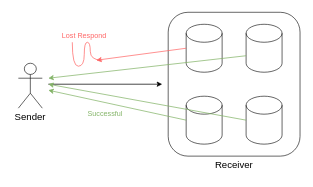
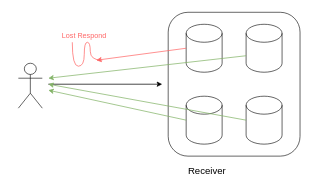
  <mxCell id="0" />
  <mxCell id="1" parent="0" />
  <mxCell id="2" value="" style="rounded=1;whiteSpace=wrap;html=1;" vertex="1" parent="1"><mxGeometry x="280" y="20" width="220" height="240" as="geometry" /></mxCell>
  <mxCell id="3" value="" style="shape=cylinder3;whiteSpace=wrap;html=1;boundedLbl=1;backgroundOutline=1;size=15;" vertex="1" parent="1"><mxGeometry x="410" y="160" width="60" height="80" as="geometry" /></mxCell>
  <mxCell id="4" value="" style="shape=umlActor;verticalLabelPosition=bottom;verticalAlign=top;html=1;outlineConnect=0;" vertex="1" parent="1"><mxGeometry x="30" y="105" width="40" height="75" as="geometry" /></mxCell>
  <mxCell id="5" value="" style="shape=cylinder3;whiteSpace=wrap;html=1;boundedLbl=1;backgroundOutline=1;size=15;" vertex="1" parent="1"><mxGeometry x="410" y="40" width="60" height="80" as="geometry" /></mxCell>
  <mxCell id="6" value="" style="shape=cylinder3;whiteSpace=wrap;html=1;boundedLbl=1;backgroundOutline=1;size=15;" vertex="1" parent="1"><mxGeometry x="310" y="40" width="60" height="80" as="geometry" /></mxCell>
  <mxCell id="7" value="" style="shape=cylinder3;whiteSpace=wrap;html=1;boundedLbl=1;backgroundOutline=1;size=15;" vertex="1" parent="1"><mxGeometry x="310" y="160" width="60" height="80" as="geometry" /></mxCell>
  <mxCell id="8" value="" style="endArrow=classic;html=1;rounded=0;strokeWidth=1.2;" edge="1" parent="1"><mxGeometry width="50" height="50" relative="1" as="geometry"><mxPoint x="80" y="140" as="sourcePoint" /><mxPoint x="270" y="140" as="targetPoint" /></mxGeometry></mxCell>
  <mxCell id="9" value="" style="endArrow=classic;html=1;rounded=0;strokeWidth=1.2;strokeColor=#FF6666;exitX=0;exitY=0.5;exitDx=0;exitDy=0;exitPerimeter=0;" edge="1" parent="1" source="6"><mxGeometry width="50" height="50" relative="1" as="geometry"><mxPoint x="190" y="-60" as="sourcePoint" /><mxPoint x="160" y="100" as="targetPoint" /></mxGeometry></mxCell>
  <mxCell id="10" value="" style="endArrow=classic;html=1;rounded=0;strokeWidth=1.2;strokeColor=#82b366;exitX=0;exitY=0.5;exitDx=0;exitDy=0;exitPerimeter=0;fillColor=#d5e8d4;" edge="1" parent="1" source="7"><mxGeometry width="50" height="50" relative="1" as="geometry"><mxPoint x="280" y="185" as="sourcePoint" /><mxPoint x="80" y="150" as="targetPoint" /></mxGeometry></mxCell>
  <mxCell id="11" value="" style="endArrow=classic;html=1;rounded=0;strokeWidth=1.2;strokeColor=#82b366;exitX=0;exitY=0.5;exitDx=0;exitDy=0;exitPerimeter=0;fillColor=#d5e8d4;" edge="1" parent="1" source="3"><mxGeometry width="50" height="50" relative="1" as="geometry"><mxPoint x="320" y="210" as="sourcePoint" /><mxPoint x="80" y="140" as="targetPoint" /></mxGeometry></mxCell>
  <mxCell id="12" value="" style="endArrow=classic;html=1;rounded=0;strokeWidth=1.2;strokeColor=#82b366;exitX=0;exitY=0;exitDx=0;exitDy=52.5;exitPerimeter=0;fillColor=#d5e8d4;" edge="1" parent="1" source="5"><mxGeometry width="50" height="50" relative="1" as="geometry"><mxPoint x="320" y="210" as="sourcePoint" /><mxPoint x="80" y="130" as="targetPoint" /></mxGeometry></mxCell>
  <mxCell id="13" value="" style="endArrow=none;html=1;rounded=0;strokeColor=#FF6666;strokeWidth=1.2;edgeStyle=orthogonalEdgeStyle;curved=1;" edge="1" parent="1"><mxGeometry width="50" height="50" relative="1" as="geometry"><mxPoint x="120" y="70" as="sourcePoint" /><mxPoint x="170" y="100" as="targetPoint" /><Array as="points"><mxPoint x="120" y="70" /><mxPoint x="120" y="110" /><mxPoint x="140" y="110" /><mxPoint x="140" y="70" /><mxPoint x="150" y="70" /><mxPoint x="150" y="100" /></Array></mxGeometry></mxCell>
  <mxCell id="14" value="&lt;font color=&quot;#ff6666&quot;&gt;Lost Respond&lt;/font&gt;" style="text;html=1;strokeColor=none;fillColor=none;align=center;verticalAlign=middle;whiteSpace=wrap;rounded=0;" vertex="1" parent="1"><mxGeometry x="90" y="50" width="100" height="20" as="geometry" /></mxCell>
- <mxCell id="15" value="&lt;font color=&quot;#000000&quot; style=&quot;font-size: 16px; user-select: auto;&quot;&gt;Sender&lt;/font&gt;" style="text;html=1;strokeColor=none;fillColor=none;align=center;verticalAlign=middle;whiteSpace=wrap;rounded=0;fontColor=#FF6666;" vertex="1" parent="1"><mxGeometry x="20" y="180" width="60" height="30" as="geometry" /></mxCell>
- <mxCell id="16" value="&lt;font color=&quot;#000000&quot;&gt;&lt;span style=&quot;font-size: 16px;&quot;&gt;Receiver&lt;/span&gt;&lt;/font&gt;" style="text;html=1;strokeColor=none;fillColor=none;align=center;verticalAlign=middle;whiteSpace=wrap;rounded=0;fontColor=#FF6666;" vertex="1" parent="1"><mxGeometry x="360" y="260" width="60" height="30" as="geometry" /></mxCell>
- <mxCell id="17" value="&lt;font color=&quot;#82b366&quot; style=&quot;user-select: auto;&quot;&gt;Successful&lt;/font&gt;" style="text;html=1;strokeColor=none;fillColor=none;align=center;verticalAlign=middle;whiteSpace=wrap;rounded=0;" vertex="1" parent="1"><mxGeometry x="125" y="180" width="100" height="20" as="geometry" /></mxCell>
+ <mxCell id="16" value="&lt;font color=&quot;#000000&quot;&gt;&lt;span style=&quot;font-size: 16px;&quot;&gt;Receiver&lt;/span&gt;&lt;/font&gt;" style="text;html=1;strokeColor=none;fillColor=none;align=center;verticalAlign=middle;whiteSpace=wrap;rounded=0;fontColor=#FF6666;" vertex="1" parent="1"><mxGeometry x="315" y="270" width="60" height="30" as="geometry" /></mxCell>
